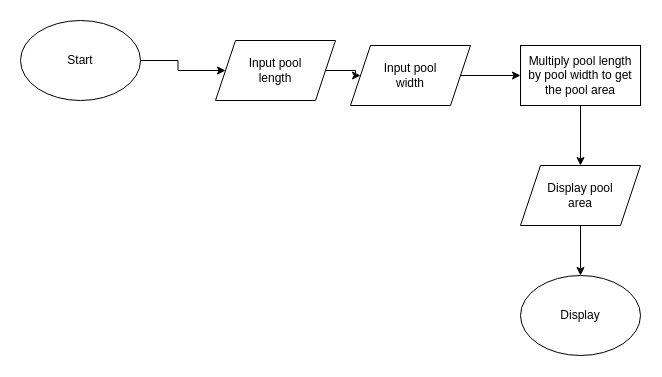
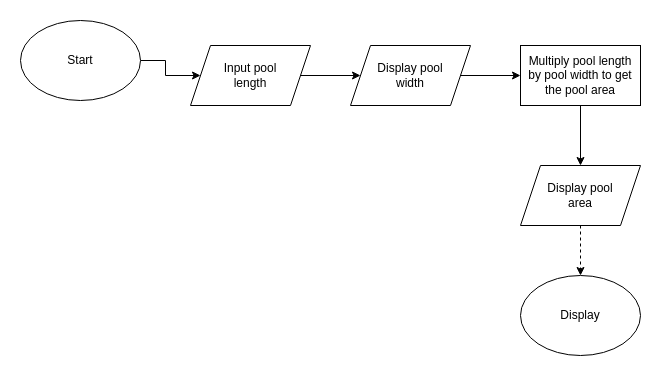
  <mxCell id="0" />
  <mxCell id="1" parent="0" />
  <mxCell id="2" style="edgeStyle=orthogonalEdgeStyle;rounded=0;orthogonalLoop=1;jettySize=auto;html=1;" edge="1" parent="1" source="3" target="5"><mxGeometry relative="1" as="geometry" /></mxCell>
  <mxCell id="3" value="Start" style="ellipse;whiteSpace=wrap;html=1;" vertex="1" parent="1"><mxGeometry x="20" y="20" width="120" height="80" as="geometry" /></mxCell>
  <mxCell id="4" style="edgeStyle=orthogonalEdgeStyle;rounded=0;orthogonalLoop=1;jettySize=auto;html=1;entryX=0;entryY=0.5;entryDx=0;entryDy=0;" edge="1" parent="1" source="5" target="7"><mxGeometry relative="1" as="geometry" /></mxCell>
- <mxCell id="5" value="&lt;div&gt;Input pool&lt;/div&gt;&lt;div&gt;length&lt;br&gt;&lt;/div&gt;" style="shape=parallelogram;perimeter=parallelogramPerimeter;whiteSpace=wrap;html=1;fixedSize=1;" vertex="1" parent="1"><mxGeometry x="215" y="40" width="120" height="60" as="geometry" /></mxCell>
+ <mxCell id="5" value="&lt;div&gt;Input pool&lt;/div&gt;&lt;div&gt;length&lt;br&gt;&lt;/div&gt;" style="shape=parallelogram;perimeter=parallelogramPerimeter;whiteSpace=wrap;html=1;fixedSize=1;" vertex="1" parent="1"><mxGeometry x="190" y="45" width="120" height="60" as="geometry" /></mxCell>
  <mxCell id="6" style="edgeStyle=orthogonalEdgeStyle;rounded=0;orthogonalLoop=1;jettySize=auto;html=1;entryX=0;entryY=0.5;entryDx=0;entryDy=0;" edge="1" parent="1" source="7" target="9"><mxGeometry relative="1" as="geometry" /></mxCell>
- <mxCell id="7" value="&lt;div&gt;Input pool&lt;/div&gt;&lt;div&gt;width&lt;br&gt;&lt;/div&gt;" style="shape=parallelogram;perimeter=parallelogramPerimeter;whiteSpace=wrap;html=1;fixedSize=1;" vertex="1" parent="1"><mxGeometry x="350" y="45" width="120" height="60" as="geometry" /></mxCell>
+ <mxCell id="7" value="&lt;div&gt;Display pool&lt;/div&gt;&lt;div&gt;width&lt;br&gt;&lt;/div&gt;" style="shape=parallelogram;perimeter=parallelogramPerimeter;whiteSpace=wrap;html=1;fixedSize=1;" vertex="1" parent="1"><mxGeometry x="350" y="45" width="120" height="60" as="geometry" /></mxCell>
  <mxCell id="8" style="edgeStyle=orthogonalEdgeStyle;rounded=0;orthogonalLoop=1;jettySize=auto;html=1;entryX=0.5;entryY=0;entryDx=0;entryDy=0;" edge="1" parent="1" source="9" target="11"><mxGeometry relative="1" as="geometry" /></mxCell>
  <mxCell id="9" value="Multiply pool length by pool width to get the pool area" style="rounded=0;whiteSpace=wrap;html=1;" vertex="1" parent="1"><mxGeometry x="520" y="45" width="120" height="60" as="geometry" /></mxCell>
- <mxCell id="10" style="edgeStyle=orthogonalEdgeStyle;rounded=0;orthogonalLoop=1;jettySize=auto;html=1;entryX=0.5;entryY=0;entryDx=0;entryDy=0;" edge="1" parent="1" source="11" target="12"><mxGeometry relative="1" as="geometry" /></mxCell>
+ <mxCell id="10" style="edgeStyle=orthogonalEdgeStyle;rounded=0;orthogonalLoop=1;jettySize=auto;html=1;entryX=0.5;entryY=0;entryDx=0;entryDy=0;dashed=1;" edge="1" parent="1" source="11" target="12"><mxGeometry relative="1" as="geometry" /></mxCell>
  <mxCell id="11" value="&lt;div&gt;Display pool&lt;/div&gt;&lt;div&gt;area&lt;br&gt;&lt;/div&gt;" style="shape=parallelogram;perimeter=parallelogramPerimeter;whiteSpace=wrap;html=1;fixedSize=1;" vertex="1" parent="1"><mxGeometry x="520" y="165" width="120" height="60" as="geometry" /></mxCell>
  <mxCell id="12" value="Display" style="ellipse;whiteSpace=wrap;html=1;" vertex="1" parent="1"><mxGeometry x="520" y="275" width="120" height="80" as="geometry" /></mxCell>
